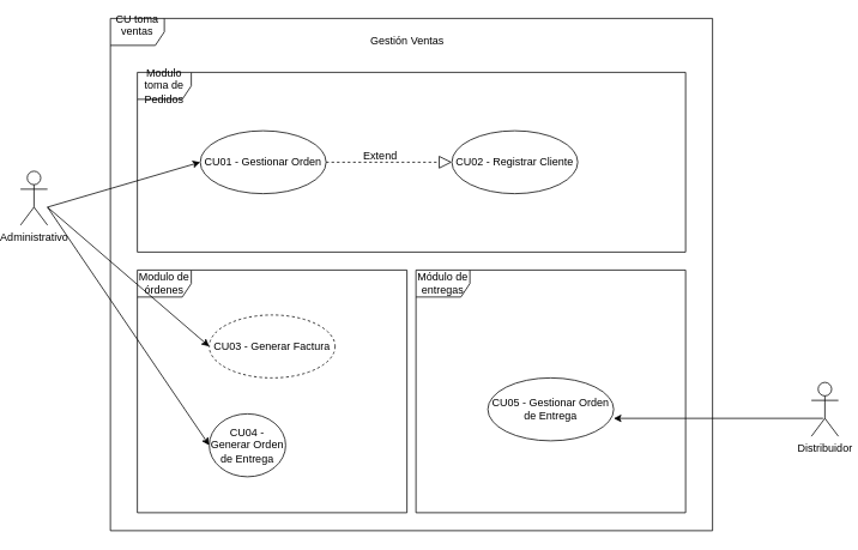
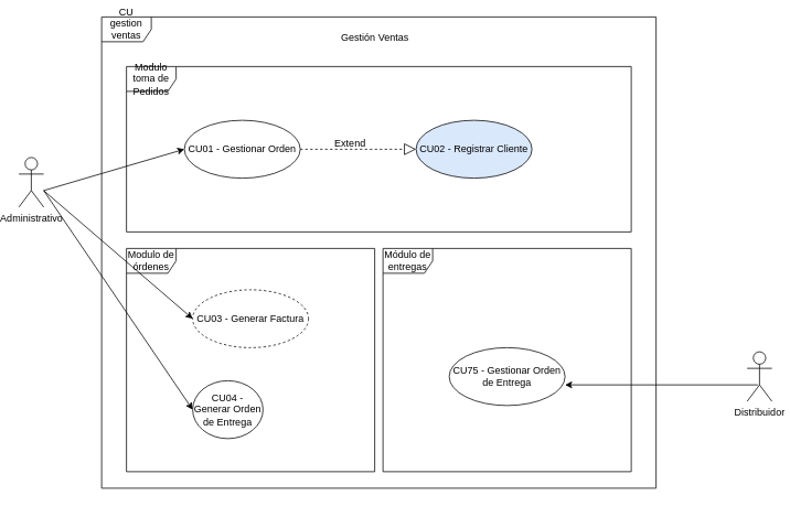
  <mxCell id="0" />
  <mxCell id="1" parent="0" />
- <mxCell id="2" value="CU toma ventas&lt;div&gt;&lt;br&gt;&lt;/div&gt;" style="shape=umlFrame;whiteSpace=wrap;html=1;pointerEvents=0;" vertex="1" parent="1"><mxGeometry x="120" y="20" width="670" height="570" as="geometry" /></mxCell>
+ <mxCell id="2" value="CU gestion ventas&lt;div&gt;&lt;br&gt;&lt;/div&gt;" style="shape=umlFrame;whiteSpace=wrap;html=1;pointerEvents=0;" vertex="1" parent="1"><mxGeometry x="120" y="20" width="670" height="570" as="geometry" /></mxCell>
  <mxCell id="3" value="Gestión Ventas" style="text;html=1;align=center;verticalAlign=middle;resizable=0;points=[];autosize=1;strokeColor=none;fillColor=none;" vertex="1" parent="1"><mxGeometry x="400" y="30" width="100" height="30" as="geometry" /></mxCell>
  <mxCell id="4" value="Administrativo&lt;div&gt;&lt;br&gt;&lt;/div&gt;" style="shape=umlActor;verticalLabelPosition=bottom;verticalAlign=top;html=1;" vertex="1" parent="1"><mxGeometry x="20" y="190" width="30" height="60" as="geometry" /></mxCell>
  <mxCell id="5" value="Modulo toma de Pedidos" style="shape=umlFrame;whiteSpace=wrap;html=1;pointerEvents=0;" vertex="1" parent="1"><mxGeometry x="150" y="80" width="610" height="200" as="geometry" /></mxCell>
  <mxCell id="6" value="CU01 - Gestionar Orden" style="ellipse;whiteSpace=wrap;html=1;" vertex="1" parent="1"><mxGeometry x="220" y="145" width="140" height="70" as="geometry" /></mxCell>
  <mxCell id="7" value="" style="endArrow=classic;html=1;rounded=0;entryX=0;entryY=0.5;entryDx=0;entryDy=0;" edge="1" parent="1" target="6"><mxGeometry width="50" height="50" relative="1" as="geometry"><mxPoint x="50" y="230" as="sourcePoint" /><mxPoint x="100" y="180" as="targetPoint" /></mxGeometry></mxCell>
- <mxCell id="8" value="CU02 - Registrar Cliente" style="ellipse;whiteSpace=wrap;html=1;" vertex="1" parent="1"><mxGeometry x="500" y="145" width="140" height="70" as="geometry" /></mxCell>
+ <mxCell id="8" value="CU02 - Registrar Cliente" style="ellipse;whiteSpace=wrap;html=1;fillColor=#dae8fc;" vertex="1" parent="1"><mxGeometry x="500" y="145" width="140" height="70" as="geometry" /></mxCell>
  <mxCell id="9" value="" style="endArrow=block;dashed=1;endFill=0;endSize=12;html=1;rounded=0;" edge="1" parent="1" source="6"><mxGeometry width="160" relative="1" as="geometry"><mxPoint x="360" y="180" as="sourcePoint" /><mxPoint x="500" y="180" as="targetPoint" /></mxGeometry></mxCell>
  <mxCell id="10" value="Extend" style="text;html=1;align=center;verticalAlign=middle;resizable=0;points=[];autosize=1;strokeColor=none;fillColor=none;" vertex="1" parent="1"><mxGeometry x="390" y="158" width="60" height="30" as="geometry" /></mxCell>
  <mxCell id="11" value="Modulo de órdenes" style="shape=umlFrame;whiteSpace=wrap;html=1;pointerEvents=0;" vertex="1" parent="1"><mxGeometry x="150" y="300" width="300" height="270" as="geometry" /></mxCell>
  <mxCell id="12" value="CU03 - Generar Factura" style="ellipse;whiteSpace=wrap;html=1;dashed=1;" vertex="1" parent="1"><mxGeometry x="230" y="350" width="140" height="70" as="geometry" /></mxCell>
  <mxCell id="13" value="CU04 - Generar Orden de Entrega" style="ellipse;whiteSpace=wrap;html=1;" vertex="1" parent="1"><mxGeometry x="230" y="460" width="85" height="70" as="geometry" /></mxCell>
  <mxCell id="14" value="Módulo de entregas" style="shape=umlFrame;whiteSpace=wrap;html=1;pointerEvents=0;" vertex="1" parent="1"><mxGeometry x="460" y="300" width="300" height="270" as="geometry" /></mxCell>
- <mxCell id="15" value="CU05 - Gestionar Orden de Entrega" style="ellipse;whiteSpace=wrap;html=1;" vertex="1" parent="1"><mxGeometry x="540" y="420" width="140" height="70" as="geometry" /></mxCell>
+ <mxCell id="15" value="CU75 - Gestionar Orden de Entrega" style="ellipse;whiteSpace=wrap;html=1;" vertex="1" parent="1"><mxGeometry x="540" y="420" width="140" height="70" as="geometry" /></mxCell>
  <mxCell id="16" value="Distribuidor&lt;div&gt;&lt;br&gt;&lt;/div&gt;" style="shape=umlActor;verticalLabelPosition=bottom;verticalAlign=top;html=1;" vertex="1" parent="1"><mxGeometry x="900" y="425" width="30" height="60" as="geometry" /></mxCell>
  <mxCell id="17" value="" style="endArrow=classic;html=1;rounded=0;entryX=0;entryY=0.5;entryDx=0;entryDy=0;" edge="1" parent="1" target="12"><mxGeometry width="50" height="50" relative="1" as="geometry"><mxPoint x="50" y="230" as="sourcePoint" /><mxPoint x="230" y="190" as="targetPoint" /></mxGeometry></mxCell>
  <mxCell id="18" value="" style="endArrow=classic;html=1;rounded=0;entryX=0;entryY=0.5;entryDx=0;entryDy=0;" edge="1" parent="1" target="13"><mxGeometry width="50" height="50" relative="1" as="geometry"><mxPoint x="50" y="230" as="sourcePoint" /><mxPoint x="220" y="420" as="targetPoint" /></mxGeometry></mxCell>
  <mxCell id="19" value="" style="endArrow=classic;html=1;rounded=0;entryX=0;entryY=0.5;entryDx=0;entryDy=0;exitX=0.433;exitY=0.667;exitDx=0;exitDy=0;exitPerimeter=0;" edge="1" parent="1" source="16"><mxGeometry width="50" height="50" relative="1" as="geometry"><mxPoint x="500" y="200" as="sourcePoint" /><mxPoint x="680" y="465" as="targetPoint" /></mxGeometry></mxCell>
